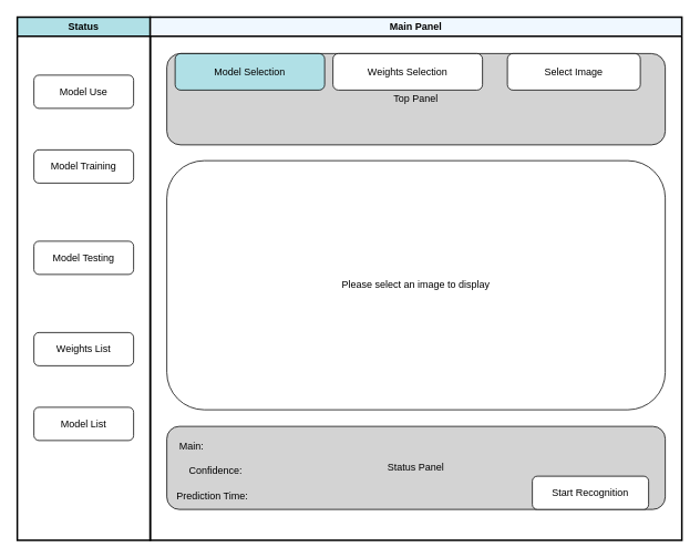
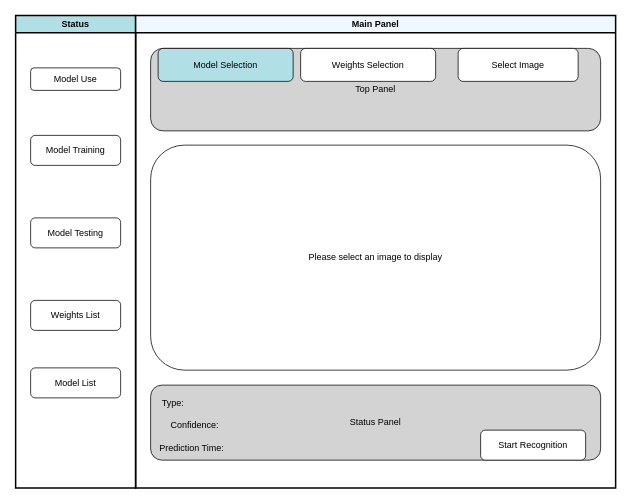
  <mxCell id="0" />
  <mxCell id="1" parent="0" />
  <mxCell id="2" value="Status" style="swimlane;whiteSpace=wrap;html=1;strokeColor=#000000;strokeWidth=2;fillColor=#B0E0E6;" parent="1" vertex="1"><mxGeometry x="20" y="20" width="160" height="630" as="geometry" /></mxCell>
- <mxCell id="3" value="Model Use" style="rounded=1;whiteSpace=wrap;html=1;strokeColor=#000000;strokeWidth=1;" parent="2" vertex="1"><mxGeometry x="20" y="70" width="120" height="40" as="geometry" /></mxCell>
+ <mxCell id="3" value="Model Use" style="rounded=1;whiteSpace=wrap;html=1;strokeColor=#000000;strokeWidth=1;" parent="2" vertex="1"><mxGeometry x="20" y="70" width="120" height="30" as="geometry" /></mxCell>
  <mxCell id="4" value="Model Training" style="rounded=1;whiteSpace=wrap;html=1;strokeColor=#000000;strokeWidth=1;" parent="2" vertex="1"><mxGeometry x="20" y="160" width="120" height="40" as="geometry" /></mxCell>
  <mxCell id="5" value="Model Testing" style="rounded=1;whiteSpace=wrap;html=1;strokeColor=#000000;strokeWidth=1;" parent="2" vertex="1"><mxGeometry x="20" y="270" width="120" height="40" as="geometry" /></mxCell>
  <mxCell id="6" value="Weights List" style="rounded=1;whiteSpace=wrap;html=1;strokeColor=#000000;strokeWidth=1;" parent="2" vertex="1"><mxGeometry x="20" y="380" width="120" height="40" as="geometry" /></mxCell>
  <mxCell id="7" value="Model List" style="rounded=1;whiteSpace=wrap;html=1;strokeColor=#000000;strokeWidth=1;" parent="2" vertex="1"><mxGeometry x="20" y="470" width="120" height="40" as="geometry" /></mxCell>
  <mxCell id="8" value="Main Panel" style="swimlane;whiteSpace=wrap;html=1;strokeColor=#000000;strokeWidth=2;fillColor=#F0F8FF;" parent="1" vertex="1"><mxGeometry x="180" y="20" width="640" height="630" as="geometry" /></mxCell>
  <mxCell id="9" value="Top Panel" style="rounded=1;whiteSpace=wrap;html=1;strokeColor=#000000;strokeWidth=1;fillColor=#D3D3D3;" parent="8" vertex="1"><mxGeometry x="20" y="44" width="600" height="110" as="geometry" /></mxCell>
  <mxCell id="10" value="Model Selection" style="rounded=1;whiteSpace=wrap;html=1;strokeColor=#000000;strokeWidth=1;fillColor=#b0e0e6;" parent="9" vertex="1"><mxGeometry x="10" width="180" height="44" as="geometry" /></mxCell>
  <mxCell id="11" value="Weights Selection" style="rounded=1;whiteSpace=wrap;html=1;strokeColor=#000000;strokeWidth=1;" parent="9" vertex="1"><mxGeometry x="200" width="180" height="44" as="geometry" /></mxCell>
  <mxCell id="12" value="Select Image" style="rounded=1;whiteSpace=wrap;html=1;strokeColor=#000000;strokeWidth=1;" parent="9" vertex="1"><mxGeometry x="410" width="160" height="44" as="geometry" /></mxCell>
  <mxCell id="13" value="Please select an image to display" style="rounded=1;whiteSpace=wrap;html=1;strokeColor=#000000;strokeWidth=1;fillColor=#FFFFFF;" parent="8" vertex="1"><mxGeometry x="20" y="173" width="600" height="300" as="geometry" /></mxCell>
  <mxCell id="14" value="Status Panel" style="rounded=1;whiteSpace=wrap;html=1;strokeColor=#000000;strokeWidth=1;fillColor=#D3D3D3;" parent="8" vertex="1"><mxGeometry x="20" y="493" width="600" height="100" as="geometry" /></mxCell>
- <mxCell id="15" value="&amp;nbsp;Main:" style="text;whiteSpace=wrap;html=1;strokeColor=none;" parent="14" vertex="1"><mxGeometry x="10" y="10" width="180" height="20" as="geometry" /></mxCell>
+ <mxCell id="15" value="&amp;nbsp;Type:" style="text;whiteSpace=wrap;html=1;strokeColor=none;" parent="14" vertex="1"><mxGeometry x="10" y="10" width="180" height="20" as="geometry" /></mxCell>
  <mxCell id="16" value="Confidence:" style="text;whiteSpace=wrap;html=1;strokeColor=none;" parent="14" vertex="1"><mxGeometry x="25" y="40" width="180" height="20" as="geometry" /></mxCell>
  <mxCell id="17" value="Prediction Time:" style="text;whiteSpace=wrap;html=1;strokeColor=none;" parent="14" vertex="1"><mxGeometry x="10" y="70" width="180" height="20" as="geometry" /></mxCell>
  <mxCell id="18" value="Start Recognition" style="rounded=1;whiteSpace=wrap;html=1;strokeColor=#000000;strokeWidth=1;" parent="14" vertex="1"><mxGeometry x="440" y="60" width="140" height="40" as="geometry" /></mxCell>
